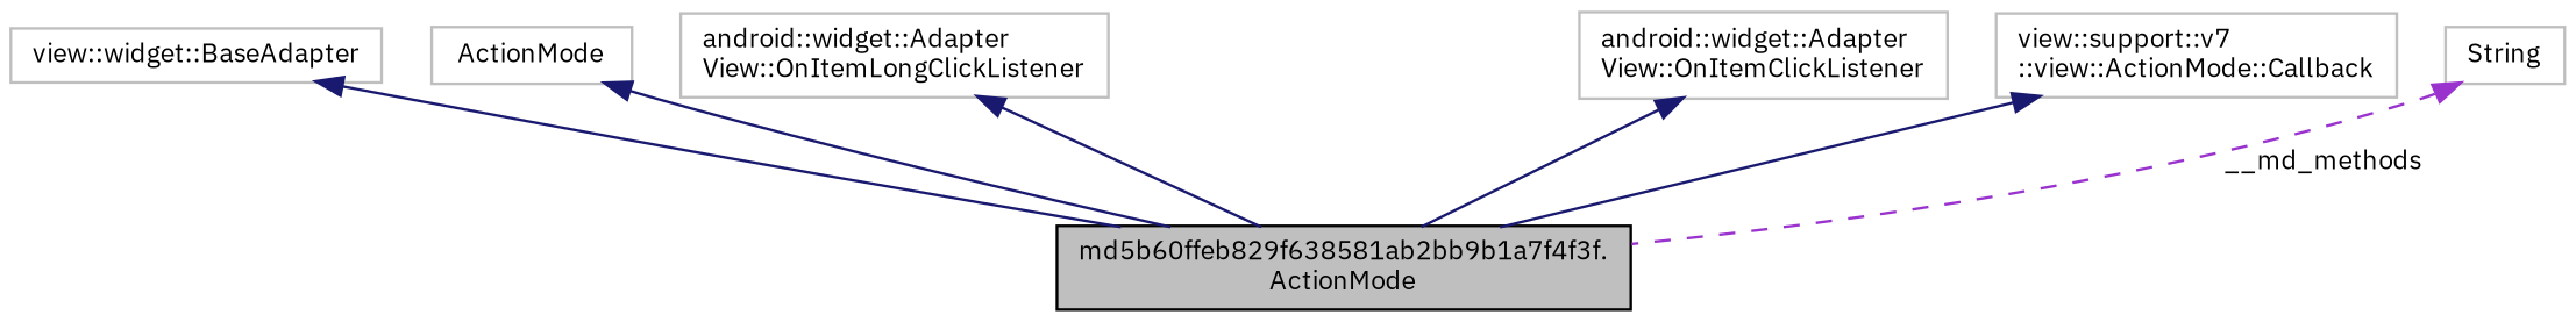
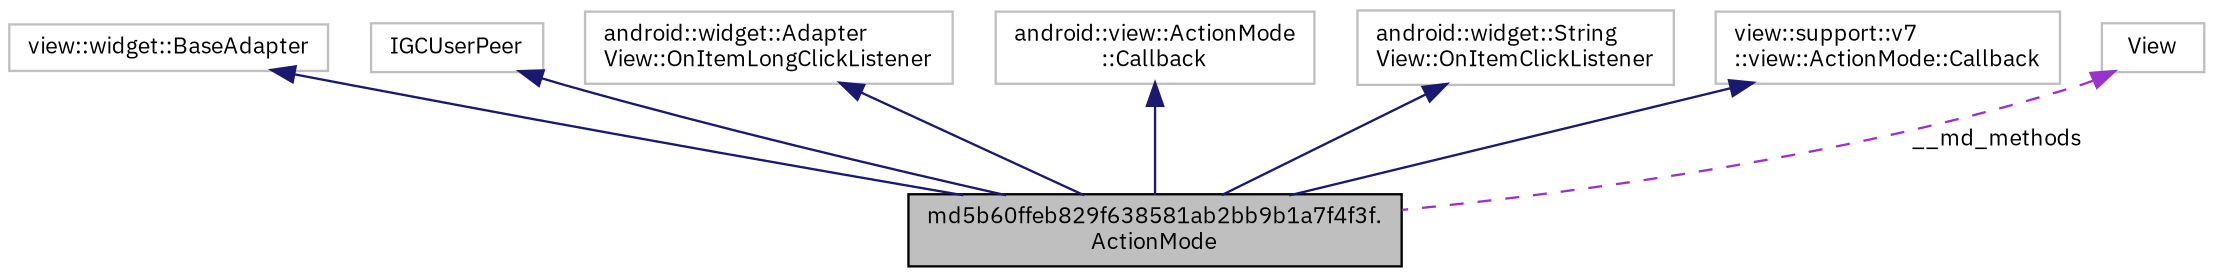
  digraph {
    fontname="IBM Plex Sans"
    rankdir=TB
    node [color=grey75 fillcolor=white fontname="IBM Plex Sans" fontsize=10 shape=record style=filled]
    edge [color=midnightblue dir=back fontname="IBM Plex Sans" fontsize=10 labelfontname=Helvetica labelfontsize=10 style=solid]
    n1 [color=black fillcolor=grey75 fontcolor=black height=0.2 label="md5b60ffeb829f638581ab2bb9b1a7f4f3f.\lActionMode" width=0.4]
    n2 [height=0.2 label="view::widget::BaseAdapter" width=0.4]
-   n3 [height=0.2 label=ActionMode width=0.4]
+   n3 [height=0.2 label=IGCUserPeer width=0.4]
    n4 [height=0.2 label="android::widget::Adapter\lView::OnItemLongClickListener" width=0.4]
-   n6 [height=0.2 label="android::widget::Adapter\lView::OnItemClickListener" width=0.4]
+   n5 [height=0.2 label="android::view::ActionMode\l::Callback" width=0.4]
+   n6 [height=0.2 label="android::widget::String\lView::OnItemClickListener" width=0.4]
    n7 [height=0.2 label="view::support::v7\l::view::ActionMode::Callback" width=0.4]
-   n8 [height=0.2 label=String width=0.4]
+   n8 [height=0.2 label=View width=0.4]
    n2 -> n1
    n3 -> n1
    n4 -> n1
+   n5 -> n1
    n6 -> n1
    n7 -> n1
    n8 -> n1 [color=darkorchid3 label=" __md_methods" style=dashed]
  }
